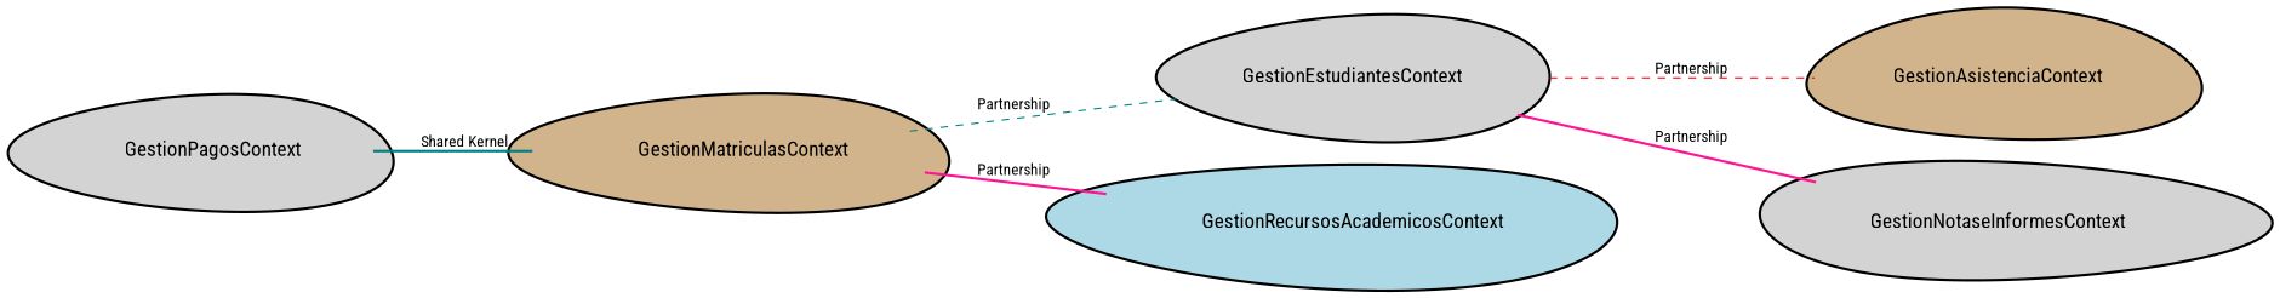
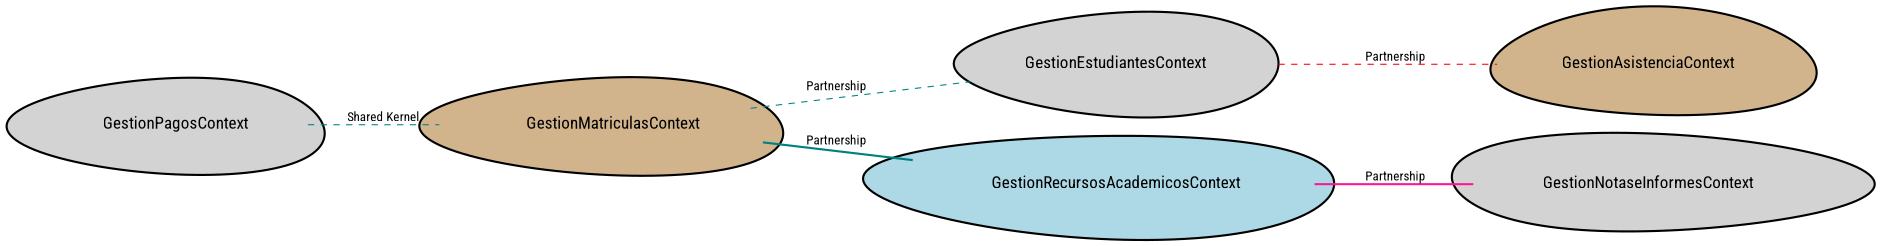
  digraph {
    fontname="Roboto Condensed"
    rankdir=LR
    node [fillcolor=lightgrey fontname="Roboto Condensed" fontsize=16 margin=0.3 shape=egg style="bold,filled"]
    edge [color=teal dir=none fontname="Roboto Condensed" fontsize=12 style=dashed]
    n1 [fillcolor=tan label="GestionAsistenciaContext\n" orientation=114]
    n2 [label="GestionEstudiantesContext\n" orientation=88]
    n3 [fillcolor=tan label="GestionMatriculasContext\n" orientation=335]
    n4 [fillcolor=lightblue label="GestionRecursosAcademicosContext\n" orientation=316]
    n5 [label="GestionNotaseInformesContext\n" orientation=152]
    n6 [label="GestionPagosContext\n" orientation=336]
    n2 -> n1 [color=red label=Partnership]
    n3 -> n2 [label=Partnership]
-   n3 -> n4 [color=deeppink label=Partnership style=bold]
-   n2 -> n5 [color=deeppink label=Partnership style=bold]
-   n6 -> n3 [label="Shared Kernel" style=bold]
+   n3 -> n4 [label=Partnership style=bold]
+   n4 -> n5 [color=deeppink label=Partnership style=bold]
+   n6 -> n3 [label="Shared Kernel"]
  }
